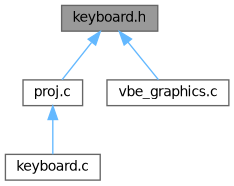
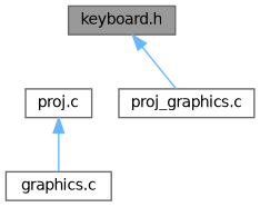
  digraph {
    node [color=grey40 fillcolor=white fontname=Helvetica fontsize=10 shape=box style=filled]
    edge [color=steelblue1 dir=back fontname=Helvetica fontsize=10 labelfontname=Helvetica labelfontsize=10 style=solid]
    n1 [color=gray40 fillcolor=grey60 fontcolor=black height=0.2 label="keyboard.h" width=0.4]
    n2 [height=0.2 label="proj.c" width=0.4]
-   n3 [height=0.2 label="vbe_graphics.c" width=0.4]
-   n4 [height=0.2 label="keyboard.c" width=0.4]
-   n1 -> n2
+   n3 [height=0.2 label="proj_graphics.c" width=0.4]
+   n4 [height=0.2 label="graphics.c" width=0.4]
    n1 -> n3
    n2 -> n4
  }
